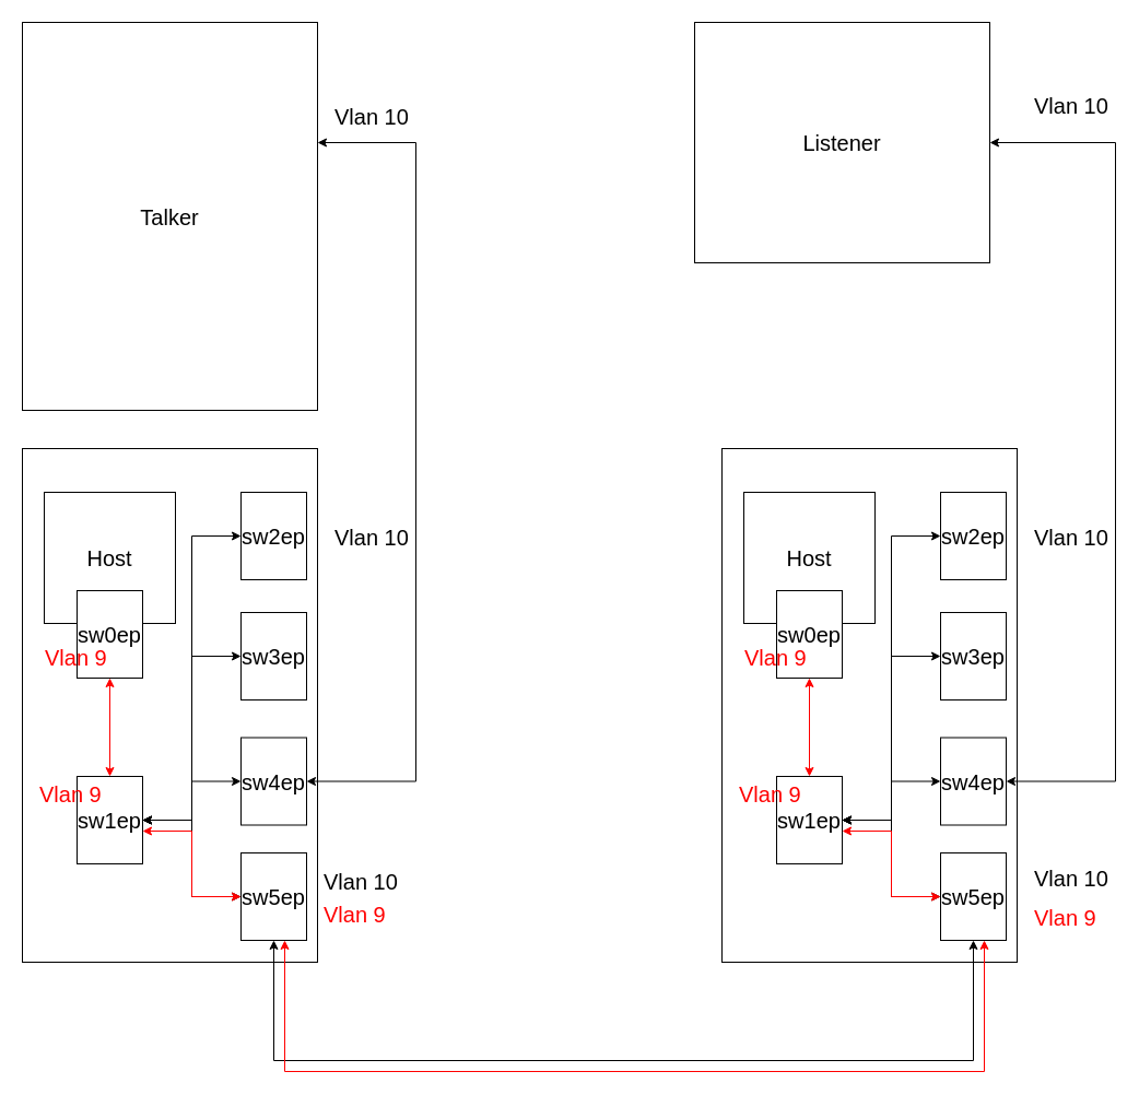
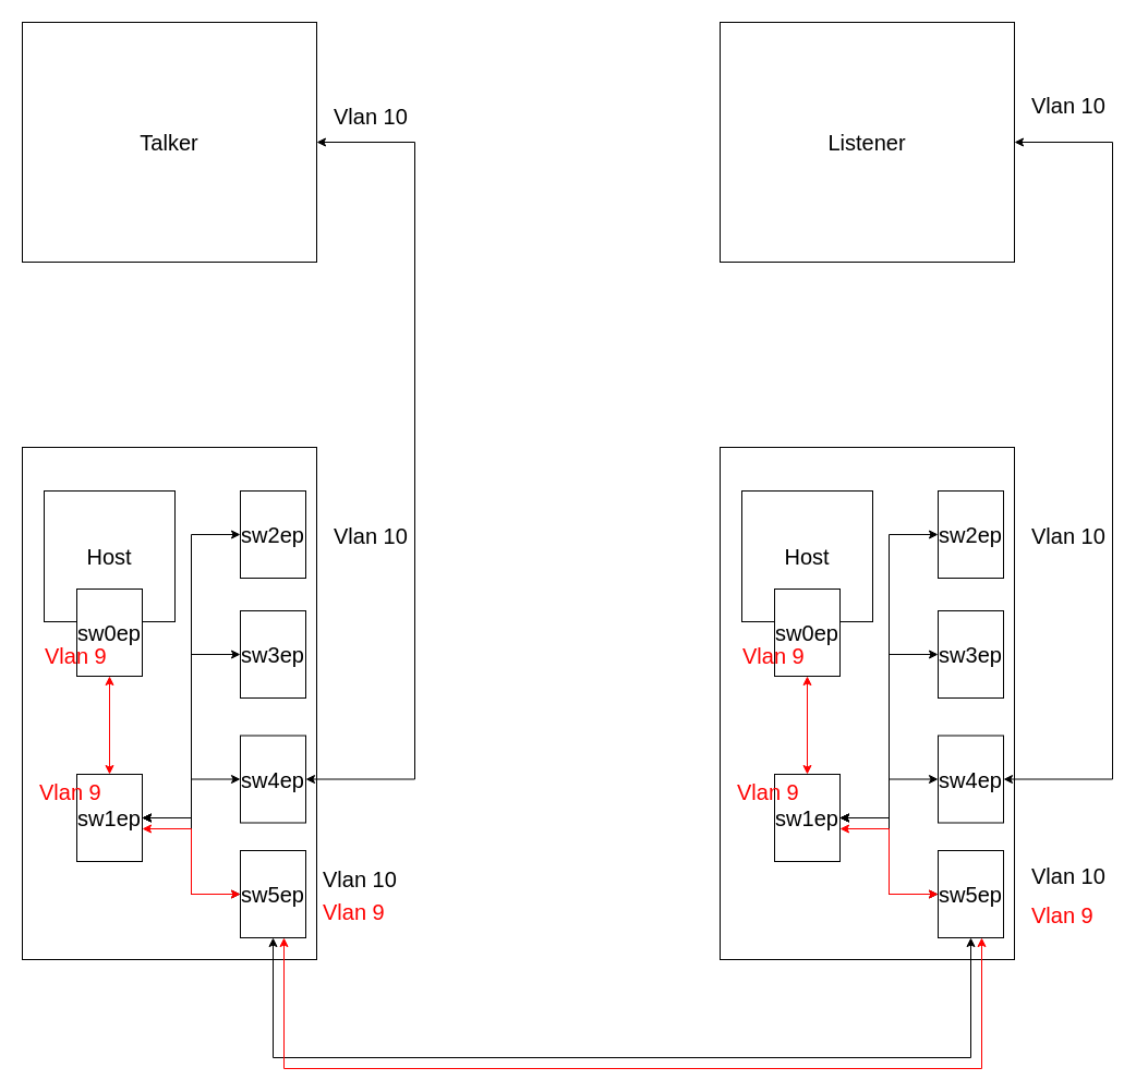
  <mxCell id="0" />
  <mxCell id="1" parent="0" />
  <mxCell id="2" value="" style="rounded=0;whiteSpace=wrap;html=1;" parent="1" vertex="1"><mxGeometry x="20" y="410" width="270" height="470" as="geometry" /></mxCell>
  <mxCell id="3" value="Host" style="whiteSpace=wrap;html=1;aspect=fixed;fontSize=20;" parent="1" vertex="1"><mxGeometry x="40" y="450" width="120" height="120" as="geometry" /></mxCell>
  <mxCell id="4" value="&lt;span&gt;sw2ep&lt;/span&gt;" style="rounded=0;whiteSpace=wrap;html=1;fontSize=20;" parent="1" vertex="1"><mxGeometry x="220" y="450" width="60" height="80" as="geometry" /></mxCell>
  <mxCell id="5" value="&lt;span&gt;sw3ep&lt;/span&gt;" style="rounded=0;whiteSpace=wrap;html=1;fontSize=20;" parent="1" vertex="1"><mxGeometry x="220" y="560" width="60" height="80" as="geometry" /></mxCell>
  <mxCell id="6" value="&lt;span&gt;sw4ep&lt;/span&gt;" style="rounded=0;whiteSpace=wrap;html=1;fontSize=20;" parent="1" vertex="1"><mxGeometry x="220" y="674.5" width="60" height="80" as="geometry" /></mxCell>
  <mxCell id="7" value="&lt;span&gt;sw5ep&lt;/span&gt;" style="rounded=0;whiteSpace=wrap;html=1;fontSize=20;" parent="1" vertex="1"><mxGeometry x="220" y="780" width="60" height="80" as="geometry" /></mxCell>
  <mxCell id="8" value="" style="edgeStyle=orthogonalEdgeStyle;rounded=0;orthogonalLoop=1;jettySize=auto;html=1;fontSize=20;startArrow=classic;startFill=1;strokeColor=#FF0000;" parent="1" source="9" target="14" edge="1"><mxGeometry relative="1" as="geometry" /></mxCell>
  <mxCell id="9" value="sw0ep" style="rounded=0;whiteSpace=wrap;html=1;fontSize=20;" parent="1" vertex="1"><mxGeometry x="70" y="540" width="60" height="80" as="geometry" /></mxCell>
  <mxCell id="10" style="edgeStyle=orthogonalEdgeStyle;rounded=0;orthogonalLoop=1;jettySize=auto;html=1;entryX=0;entryY=0.5;entryDx=0;entryDy=0;fontSize=20;startArrow=classic;startFill=1;" parent="1" source="14" target="6" edge="1"><mxGeometry relative="1" as="geometry" /></mxCell>
  <mxCell id="11" style="edgeStyle=orthogonalEdgeStyle;rounded=0;orthogonalLoop=1;jettySize=auto;html=1;entryX=0;entryY=0.5;entryDx=0;entryDy=0;fontSize=20;startArrow=classic;startFill=1;" parent="1" source="14" target="5" edge="1"><mxGeometry relative="1" as="geometry" /></mxCell>
  <mxCell id="12" style="edgeStyle=orthogonalEdgeStyle;rounded=0;orthogonalLoop=1;jettySize=auto;html=1;entryX=0;entryY=0.5;entryDx=0;entryDy=0;fontSize=20;startArrow=classic;startFill=1;" parent="1" source="14" target="4" edge="1"><mxGeometry relative="1" as="geometry" /></mxCell>
  <mxCell id="13" style="edgeStyle=orthogonalEdgeStyle;rounded=0;orthogonalLoop=1;jettySize=auto;html=1;entryX=0;entryY=0.5;entryDx=0;entryDy=0;startArrow=classic;startFill=1;strokeColor=#000000;" edge="1" parent="1" source="14" target="7"><mxGeometry relative="1" as="geometry" /></mxCell>
  <mxCell id="14" value="&lt;span&gt;sw1ep&lt;/span&gt;" style="rounded=0;whiteSpace=wrap;html=1;fontSize=20;" parent="1" vertex="1"><mxGeometry x="70" y="710" width="60" height="80" as="geometry" /></mxCell>
  <mxCell id="15" value="" style="rounded=0;whiteSpace=wrap;html=1;" parent="1" vertex="1"><mxGeometry x="660" y="410" width="270" height="470" as="geometry" /></mxCell>
  <mxCell id="16" value="Host" style="whiteSpace=wrap;html=1;aspect=fixed;fontSize=20;" parent="1" vertex="1"><mxGeometry x="680" y="450" width="120" height="120" as="geometry" /></mxCell>
  <mxCell id="17" value="&lt;span&gt;sw2ep&lt;/span&gt;" style="rounded=0;whiteSpace=wrap;html=1;fontSize=20;" parent="1" vertex="1"><mxGeometry x="860" y="450" width="60" height="80" as="geometry" /></mxCell>
  <mxCell id="18" value="&lt;span&gt;sw3ep&lt;/span&gt;" style="rounded=0;whiteSpace=wrap;html=1;fontSize=20;" parent="1" vertex="1"><mxGeometry x="860" y="560" width="60" height="80" as="geometry" /></mxCell>
  <mxCell id="19" value="&lt;span&gt;sw4ep&lt;/span&gt;" style="rounded=0;whiteSpace=wrap;html=1;fontSize=20;" parent="1" vertex="1"><mxGeometry x="860" y="674.5" width="60" height="80" as="geometry" /></mxCell>
  <mxCell id="20" value="&lt;span&gt;sw5ep&lt;/span&gt;" style="rounded=0;whiteSpace=wrap;html=1;fontSize=20;" parent="1" vertex="1"><mxGeometry x="860" y="780" width="60" height="80" as="geometry" /></mxCell>
  <mxCell id="21" value="" style="edgeStyle=orthogonalEdgeStyle;rounded=0;orthogonalLoop=1;jettySize=auto;html=1;fontSize=20;startArrow=classic;startFill=1;strokeColor=#FF0000;" parent="1" source="22" target="27" edge="1"><mxGeometry relative="1" as="geometry" /></mxCell>
  <mxCell id="22" value="sw0ep" style="rounded=0;whiteSpace=wrap;html=1;fontSize=20;" parent="1" vertex="1"><mxGeometry x="710" y="540" width="60" height="80" as="geometry" /></mxCell>
  <mxCell id="23" style="edgeStyle=orthogonalEdgeStyle;rounded=0;orthogonalLoop=1;jettySize=auto;html=1;entryX=0;entryY=0.5;entryDx=0;entryDy=0;fontSize=20;startArrow=classic;startFill=1;strokeColor=#000000;" parent="1" source="27" target="19" edge="1"><mxGeometry relative="1" as="geometry" /></mxCell>
  <mxCell id="24" style="edgeStyle=orthogonalEdgeStyle;rounded=0;orthogonalLoop=1;jettySize=auto;html=1;entryX=0;entryY=0.5;entryDx=0;entryDy=0;fontSize=20;startArrow=classic;startFill=1;" parent="1" source="27" target="18" edge="1"><mxGeometry relative="1" as="geometry" /></mxCell>
  <mxCell id="25" style="edgeStyle=orthogonalEdgeStyle;rounded=0;orthogonalLoop=1;jettySize=auto;html=1;entryX=0;entryY=0.5;entryDx=0;entryDy=0;fontSize=20;startArrow=classic;startFill=1;" parent="1" source="27" target="17" edge="1"><mxGeometry relative="1" as="geometry" /></mxCell>
  <mxCell id="26" style="edgeStyle=orthogonalEdgeStyle;rounded=0;orthogonalLoop=1;jettySize=auto;html=1;entryX=0;entryY=0.5;entryDx=0;entryDy=0;startArrow=classic;startFill=1;strokeColor=#000000;" edge="1" parent="1" source="27" target="20"><mxGeometry relative="1" as="geometry" /></mxCell>
  <mxCell id="27" value="&lt;span&gt;sw1ep&lt;/span&gt;" style="rounded=0;whiteSpace=wrap;html=1;fontSize=20;" parent="1" vertex="1"><mxGeometry x="710" y="710" width="60" height="80" as="geometry" /></mxCell>
  <mxCell id="28" style="edgeStyle=orthogonalEdgeStyle;rounded=0;orthogonalLoop=1;jettySize=auto;html=1;fontSize=20;startArrow=classic;startFill=1;entryX=1;entryY=0.5;entryDx=0;entryDy=0;" parent="1" source="29" target="6" edge="1"><mxGeometry relative="1" as="geometry"><Array as="points"><mxPoint x="380" y="130" /><mxPoint x="380" y="715" /></Array></mxGeometry></mxCell>
- <mxCell id="29" value="Talker" style="rounded=0;whiteSpace=wrap;html=1;fontSize=20;" parent="1" vertex="1"><mxGeometry x="20" y="20" width="270" height="355" as="geometry" /></mxCell>
+ <mxCell id="29" value="Talker" style="rounded=0;whiteSpace=wrap;html=1;fontSize=20;" parent="1" vertex="1"><mxGeometry x="20" y="20" width="270" height="220" as="geometry" /></mxCell>
  <mxCell id="30" style="edgeStyle=orthogonalEdgeStyle;rounded=0;orthogonalLoop=1;jettySize=auto;html=1;fontSize=20;startArrow=classic;startFill=1;entryX=1;entryY=0.5;entryDx=0;entryDy=0;" parent="1" source="31" target="19" edge="1"><mxGeometry relative="1" as="geometry"><Array as="points"><mxPoint x="1020" y="130" /><mxPoint x="1020" y="715" /></Array></mxGeometry></mxCell>
- <mxCell id="31" value="Listener" style="rounded=0;whiteSpace=wrap;html=1;fontSize=20;" parent="1" vertex="1"><mxGeometry x="635" y="20" width="270" height="220" as="geometry" /></mxCell>
+ <mxCell id="31" value="Listener" style="rounded=0;whiteSpace=wrap;html=1;fontSize=20;" parent="1" vertex="1"><mxGeometry x="660" y="20" width="270" height="220" as="geometry" /></mxCell>
  <mxCell id="32" value="Vlan 10" style="text;strokeColor=none;fillColor=none;align=left;verticalAlign=middle;spacingLeft=4;spacingRight=4;overflow=hidden;points=[[0,0.5],[1,0.5]];portConstraint=eastwest;rotatable=0;fontSize=20;" parent="1" vertex="1"><mxGeometry x="300" y="90" width="80" height="30" as="geometry" /></mxCell>
  <mxCell id="33" value="Vlan 10" style="text;strokeColor=none;fillColor=none;align=left;verticalAlign=middle;spacingLeft=4;spacingRight=4;overflow=hidden;points=[[0,0.5],[1,0.5]];portConstraint=eastwest;rotatable=0;fontSize=20;" parent="1" vertex="1"><mxGeometry x="290" y="790" width="80" height="30" as="geometry" /></mxCell>
  <mxCell id="34" value="Vlan 10" style="text;strokeColor=none;fillColor=none;align=left;verticalAlign=middle;spacingLeft=4;spacingRight=4;overflow=hidden;points=[[0,0.5],[1,0.5]];portConstraint=eastwest;rotatable=0;fontSize=20;" parent="1" vertex="1"><mxGeometry x="940" y="80" width="80" height="30" as="geometry" /></mxCell>
  <mxCell id="35" value="Vlan 10" style="text;strokeColor=none;fillColor=none;align=left;verticalAlign=middle;spacingLeft=4;spacingRight=4;overflow=hidden;points=[[0,0.5],[1,0.5]];portConstraint=eastwest;rotatable=0;fontSize=20;" parent="1" vertex="1"><mxGeometry x="940" y="787.25" width="80" height="30" as="geometry" /></mxCell>
  <mxCell id="36" value="Vlan 10" style="text;strokeColor=none;fillColor=none;align=left;verticalAlign=middle;spacingLeft=4;spacingRight=4;overflow=hidden;points=[[0,0.5],[1,0.5]];portConstraint=eastwest;rotatable=0;fontSize=20;" parent="1" vertex="1"><mxGeometry x="940" y="475" width="80" height="30" as="geometry" /></mxCell>
  <mxCell id="37" value="Vlan 9" style="text;strokeColor=none;fillColor=none;align=left;verticalAlign=middle;spacingLeft=4;spacingRight=4;overflow=hidden;points=[[0,0.5],[1,0.5]];portConstraint=eastwest;rotatable=0;fontSize=20;fontColor=#FF0000;" parent="1" vertex="1"><mxGeometry x="35" y="585" width="80" height="30" as="geometry" /></mxCell>
  <mxCell id="38" value="Vlan 9" style="text;strokeColor=none;fillColor=none;align=left;verticalAlign=middle;spacingLeft=4;spacingRight=4;overflow=hidden;points=[[0,0.5],[1,0.5]];portConstraint=eastwest;rotatable=0;fontSize=20;fontColor=#FF0000;" parent="1" vertex="1"><mxGeometry x="290" y="820" width="80" height="30" as="geometry" /></mxCell>
  <mxCell id="39" value="Vlan 9" style="text;strokeColor=none;fillColor=none;align=left;verticalAlign=middle;spacingLeft=4;spacingRight=4;overflow=hidden;points=[[0,0.5],[1,0.5]];portConstraint=eastwest;rotatable=0;fontSize=20;fontColor=#FF0000;" parent="1" vertex="1"><mxGeometry x="940" y="822.75" width="80" height="30" as="geometry" /></mxCell>
  <mxCell id="40" value="Vlan 9" style="text;strokeColor=none;fillColor=none;align=left;verticalAlign=middle;spacingLeft=4;spacingRight=4;overflow=hidden;points=[[0,0.5],[1,0.5]];portConstraint=eastwest;rotatable=0;fontSize=20;fontColor=#FF0000;" parent="1" vertex="1"><mxGeometry x="675" y="585" width="80" height="30" as="geometry" /></mxCell>
  <mxCell id="41" value="Vlan 10" style="text;strokeColor=none;fillColor=none;align=left;verticalAlign=middle;spacingLeft=4;spacingRight=4;overflow=hidden;points=[[0,0.5],[1,0.5]];portConstraint=eastwest;rotatable=0;fontSize=20;" vertex="1" parent="1"><mxGeometry x="300" y="475" width="80" height="30" as="geometry" /></mxCell>
  <mxCell id="42" style="edgeStyle=orthogonalEdgeStyle;rounded=0;orthogonalLoop=1;jettySize=auto;html=1;entryX=0.5;entryY=1;entryDx=0;entryDy=0;startArrow=classic;startFill=1;" edge="1" parent="1" source="7" target="20"><mxGeometry relative="1" as="geometry"><Array as="points"><mxPoint x="250" y="970" /><mxPoint x="890" y="970" /></Array></mxGeometry></mxCell>
  <mxCell id="43" style="edgeStyle=orthogonalEdgeStyle;rounded=0;orthogonalLoop=1;jettySize=auto;html=1;entryX=0.5;entryY=1;entryDx=0;entryDy=0;startArrow=classic;startFill=1;strokeColor=#FF0000;" edge="1" parent="1"><mxGeometry relative="1" as="geometry"><mxPoint x="260" y="860" as="sourcePoint" /><mxPoint x="900" y="860" as="targetPoint" /><Array as="points"><mxPoint x="260" y="980" /><mxPoint x="900" y="980" /></Array></mxGeometry></mxCell>
  <mxCell id="44" style="edgeStyle=orthogonalEdgeStyle;rounded=0;orthogonalLoop=1;jettySize=auto;html=1;entryX=0;entryY=0.5;entryDx=0;entryDy=0;fontSize=20;startArrow=classic;startFill=1;strokeColor=#FF0000;" parent="1" source="14" target="7" edge="1"><mxGeometry relative="1" as="geometry"><Array as="points"><mxPoint x="175" y="760" /><mxPoint x="175" y="820" /></Array></mxGeometry></mxCell>
  <mxCell id="45" style="edgeStyle=orthogonalEdgeStyle;rounded=0;orthogonalLoop=1;jettySize=auto;html=1;entryX=0;entryY=0.5;entryDx=0;entryDy=0;fontSize=20;startArrow=classic;startFill=1;strokeColor=#FF0000;" parent="1" source="27" target="20" edge="1"><mxGeometry relative="1" as="geometry"><Array as="points"><mxPoint x="815" y="760" /><mxPoint x="815" y="820" /></Array></mxGeometry></mxCell>
  <mxCell id="46" value="Vlan 9" style="text;strokeColor=none;fillColor=none;align=left;verticalAlign=middle;spacingLeft=4;spacingRight=4;overflow=hidden;points=[[0,0.5],[1,0.5]];portConstraint=eastwest;rotatable=0;fontSize=20;fontColor=#FF0000;" vertex="1" parent="1"><mxGeometry x="670" y="710" width="80" height="30" as="geometry" /></mxCell>
  <mxCell id="47" value="Vlan 9" style="text;strokeColor=none;fillColor=none;align=left;verticalAlign=middle;spacingLeft=4;spacingRight=4;overflow=hidden;points=[[0,0.5],[1,0.5]];portConstraint=eastwest;rotatable=0;fontSize=20;fontColor=#FF0000;" vertex="1" parent="1"><mxGeometry x="30" y="710" width="80" height="30" as="geometry" /></mxCell>
